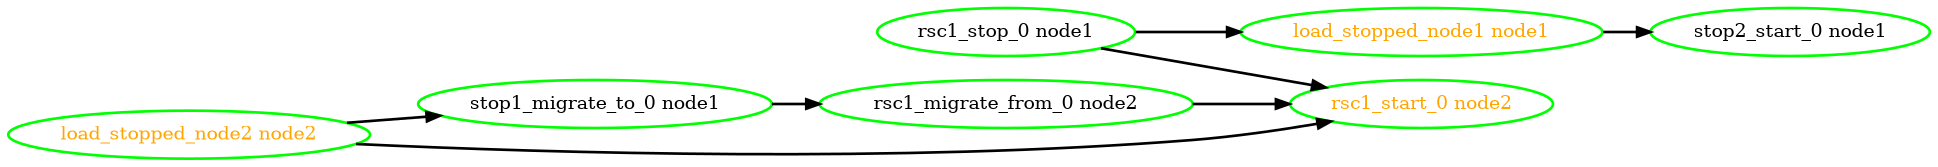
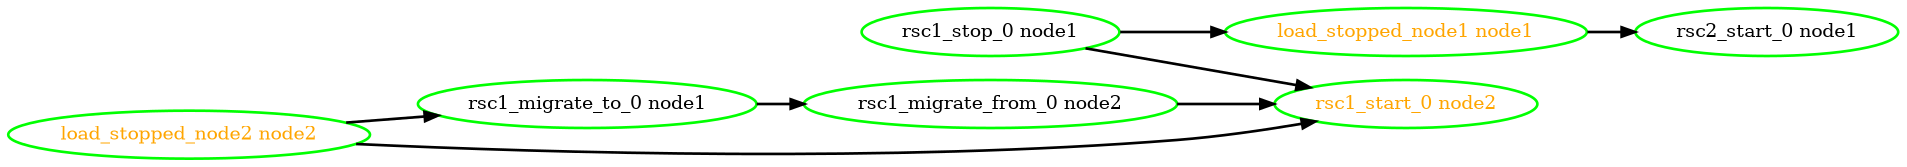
  digraph {
    rankdir=LR
    node [color=green fontcolor=black style=bold]
    edge [style=bold]
    "load_stopped_node1 node1" [fontcolor=orange]
-   "rsc2_start_0 node1" [label="stop2_start_0 node1"]
+   "rsc2_start_0 node1"
    "load_stopped_node2 node2" [fontcolor=orange]
-   "rsc1_migrate_to_0 node1" [label="stop1_migrate_to_0 node1"]
+   "rsc1_migrate_to_0 node1"
    "rsc1_start_0 node2" [fontcolor=orange]
    "rsc1_migrate_from_0 node2"
    "rsc1_stop_0 node1"
    "load_stopped_node1 node1" -> "rsc2_start_0 node1"
    "load_stopped_node2 node2" -> "rsc1_migrate_to_0 node1"
    "load_stopped_node2 node2" -> "rsc1_start_0 node2"
    "rsc1_migrate_to_0 node1" -> "rsc1_migrate_from_0 node2"
    "rsc1_migrate_from_0 node2" -> "rsc1_start_0 node2"
    "rsc1_stop_0 node1" -> "load_stopped_node1 node1"
    "rsc1_stop_0 node1" -> "rsc1_start_0 node2"
  }
